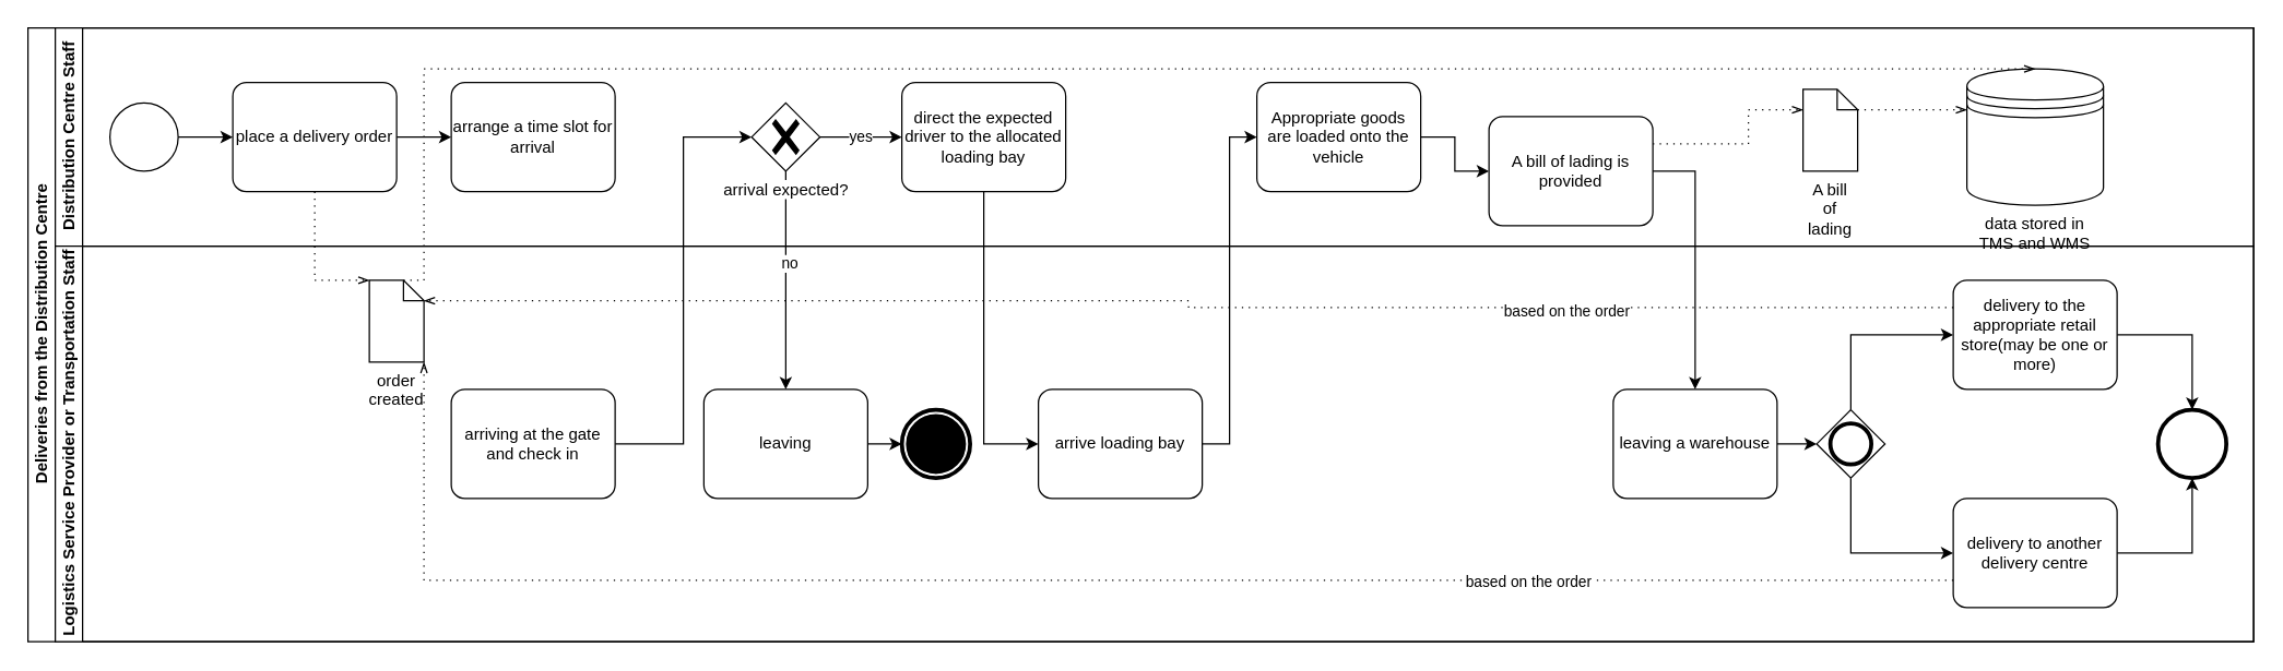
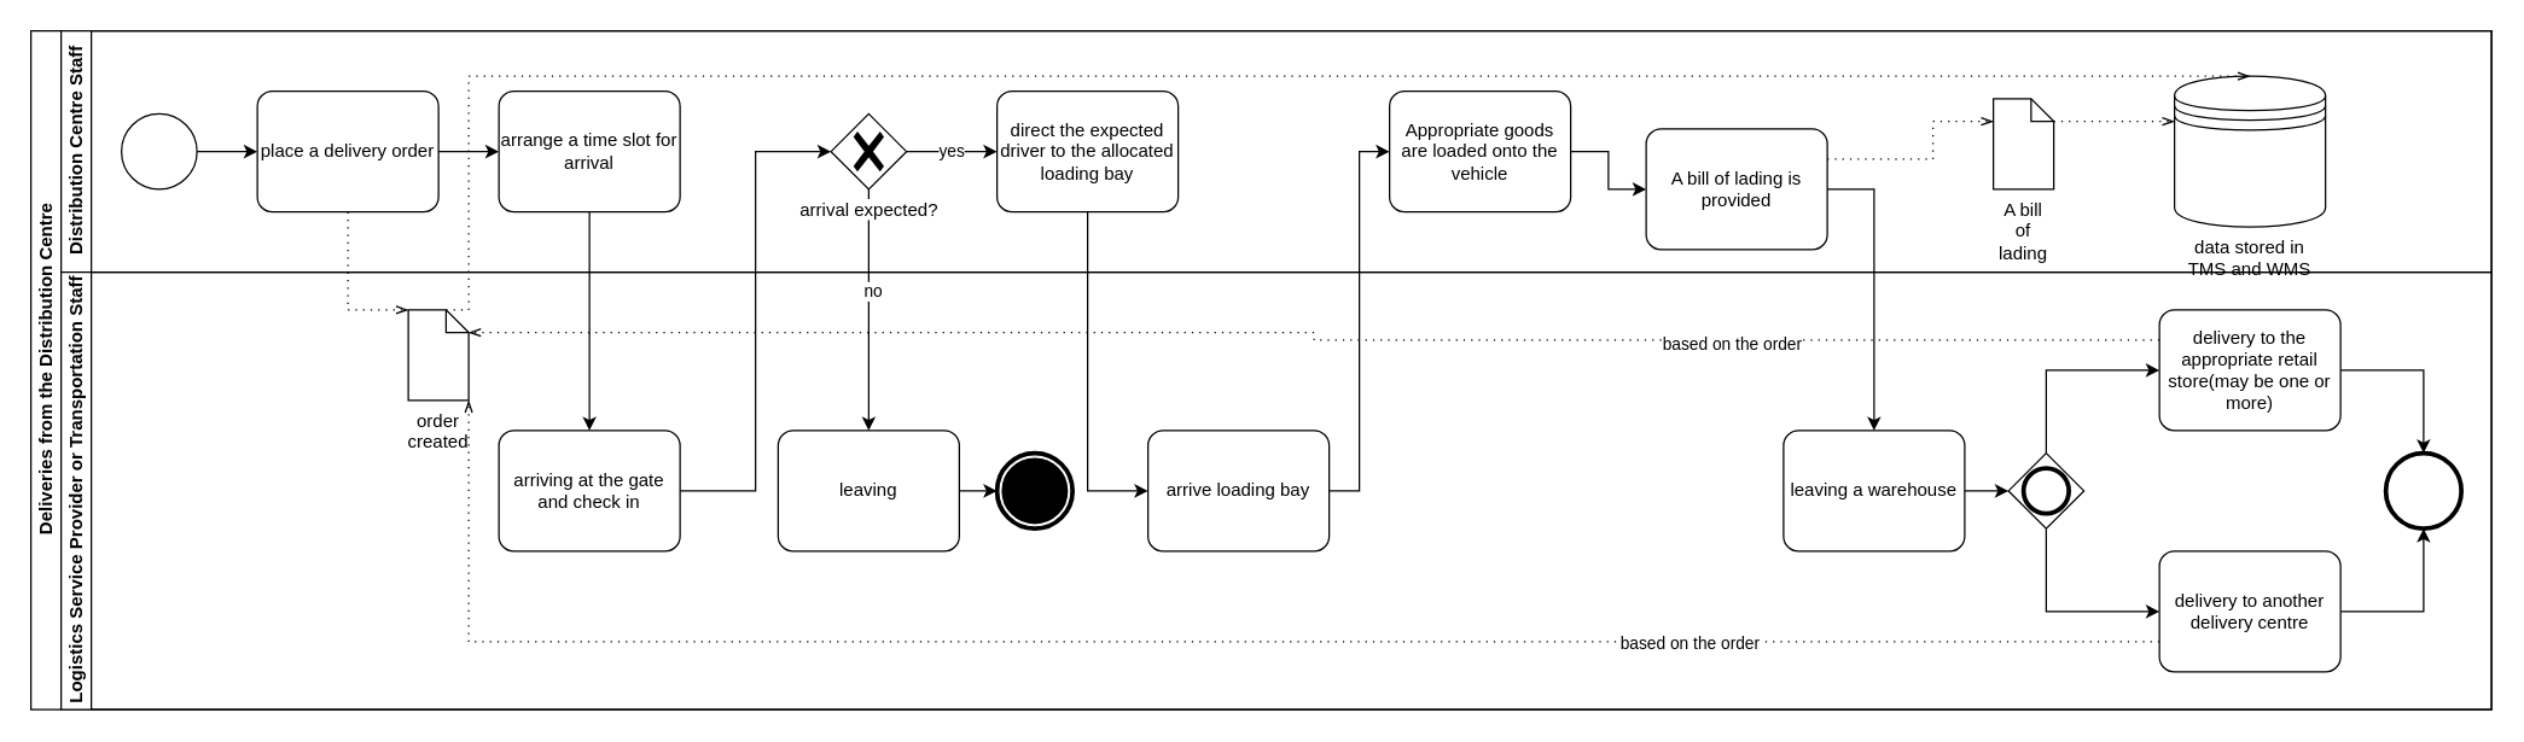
  <mxCell id="0" />
  <mxCell id="1" parent="0" />
  <mxCell id="2" value="Deliveries from the Distribution Centre" style="swimlane;html=1;childLayout=stackLayout;resizeParent=1;resizeParentMax=0;horizontal=0;startSize=20;horizontalStack=0;" parent="1" vertex="1"><mxGeometry x="20" y="20" width="1630" height="450" as="geometry" /></mxCell>
+ <mxCell id="3" style="edgeStyle=orthogonalEdgeStyle;rounded=0;orthogonalLoop=1;jettySize=auto;html=1;" parent="2" source="12" target="29" edge="1"><mxGeometry relative="1" as="geometry"><mxPoint x="430" y="320" as="targetPoint" /></mxGeometry></mxCell>
  <mxCell id="4" style="edgeStyle=orthogonalEdgeStyle;rounded=0;orthogonalLoop=1;jettySize=auto;html=1;" parent="2" source="14" target="31" edge="1"><mxGeometry relative="1" as="geometry" /></mxCell>
  <mxCell id="5" value="no" style="edgeLabel;html=1;align=center;verticalAlign=middle;resizable=0;points=[];" parent="4" vertex="1" connectable="0"><mxGeometry x="-0.158" y="2" relative="1" as="geometry"><mxPoint as="offset" /></mxGeometry></mxCell>
  <mxCell id="6" style="edgeStyle=orthogonalEdgeStyle;rounded=0;orthogonalLoop=1;jettySize=auto;html=1;entryX=0;entryY=0.5;entryDx=0;entryDy=0;entryPerimeter=0;" parent="2" source="29" target="14" edge="1"><mxGeometry relative="1" as="geometry"><mxPoint x="600" y="120" as="targetPoint" /></mxGeometry></mxCell>
  <mxCell id="7" value="Distribution Centre&amp;nbsp;Staff" style="swimlane;html=1;startSize=20;horizontal=0;" parent="2" vertex="1"><mxGeometry x="20" width="1610" height="160" as="geometry" /></mxCell>
  <mxCell id="8" style="edgeStyle=orthogonalEdgeStyle;rounded=0;orthogonalLoop=1;jettySize=auto;html=1;" parent="7" source="9" target="11" edge="1"><mxGeometry relative="1" as="geometry"><mxPoint x="130" y="150" as="targetPoint" /></mxGeometry></mxCell>
  <mxCell id="9" value="" style="points=[[0.145,0.145,0],[0.5,0,0],[0.855,0.145,0],[1,0.5,0],[0.855,0.855,0],[0.5,1,0],[0.145,0.855,0],[0,0.5,0]];shape=mxgraph.bpmn.event;html=1;verticalLabelPosition=bottom;labelBackgroundColor=#ffffff;verticalAlign=top;align=center;perimeter=ellipsePerimeter;outlineConnect=0;aspect=fixed;outline=standard;symbol=general;" parent="7" vertex="1"><mxGeometry x="40" y="55" width="50" height="50" as="geometry" /></mxCell>
  <mxCell id="10" style="edgeStyle=orthogonalEdgeStyle;rounded=0;orthogonalLoop=1;jettySize=auto;html=1;" parent="7" source="11" target="12" edge="1"><mxGeometry relative="1" as="geometry" /></mxCell>
  <mxCell id="11" value="place a delivery order" style="points=[[0.25,0,0],[0.5,0,0],[0.75,0,0],[1,0.25,0],[1,0.5,0],[1,0.75,0],[0.75,1,0],[0.5,1,0],[0.25,1,0],[0,0.75,0],[0,0.5,0],[0,0.25,0]];shape=mxgraph.bpmn.task;whiteSpace=wrap;rectStyle=rounded;size=10;html=1;taskMarker=abstract;" parent="7" vertex="1"><mxGeometry x="130" y="40" width="120" height="80" as="geometry" /></mxCell>
  <mxCell id="12" value="arrange a time slot for arrival" style="points=[[0.25,0,0],[0.5,0,0],[0.75,0,0],[1,0.25,0],[1,0.5,0],[1,0.75,0],[0.75,1,0],[0.5,1,0],[0.25,1,0],[0,0.75,0],[0,0.5,0],[0,0.25,0]];shape=mxgraph.bpmn.task;whiteSpace=wrap;rectStyle=rounded;size=10;html=1;taskMarker=abstract;" parent="7" vertex="1"><mxGeometry x="290" y="40" width="120" height="80" as="geometry" /></mxCell>
  <mxCell id="13" value="yes" style="edgeStyle=orthogonalEdgeStyle;rounded=0;orthogonalLoop=1;jettySize=auto;html=1;" parent="7" source="14" target="15" edge="1"><mxGeometry relative="1" as="geometry"><mxPoint x="670" y="150" as="targetPoint" /></mxGeometry></mxCell>
  <mxCell id="14" value="arrival expected?" style="points=[[0.25,0.25,0],[0.5,0,0],[0.75,0.25,0],[1,0.5,0],[0.75,0.75,0],[0.5,1,0],[0.25,0.75,0],[0,0.5,0]];shape=mxgraph.bpmn.gateway2;html=1;verticalLabelPosition=bottom;labelBackgroundColor=#ffffff;verticalAlign=top;align=center;perimeter=rhombusPerimeter;outlineConnect=0;outline=none;symbol=none;gwType=exclusive;" parent="7" vertex="1"><mxGeometry x="510" y="55" width="50" height="50" as="geometry" /></mxCell>
  <mxCell id="15" value="direct the expected driver to the allocated loading bay" style="points=[[0.25,0,0],[0.5,0,0],[0.75,0,0],[1,0.25,0],[1,0.5,0],[1,0.75,0],[0.75,1,0],[0.5,1,0],[0.25,1,0],[0,0.75,0],[0,0.5,0],[0,0.25,0]];shape=mxgraph.bpmn.task;whiteSpace=wrap;rectStyle=rounded;size=10;html=1;taskMarker=abstract;" parent="7" vertex="1"><mxGeometry x="620" y="40" width="120" height="80" as="geometry" /></mxCell>
  <mxCell id="16" style="edgeStyle=orthogonalEdgeStyle;rounded=0;orthogonalLoop=1;jettySize=auto;html=1;" parent="7" source="17" target="18" edge="1"><mxGeometry relative="1" as="geometry" /></mxCell>
  <mxCell id="17" value="Appropriate goods are loaded onto the vehicle" style="points=[[0.25,0,0],[0.5,0,0],[0.75,0,0],[1,0.25,0],[1,0.5,0],[1,0.75,0],[0.75,1,0],[0.5,1,0],[0.25,1,0],[0,0.75,0],[0,0.5,0],[0,0.25,0]];shape=mxgraph.bpmn.task;whiteSpace=wrap;rectStyle=rounded;size=10;html=1;taskMarker=abstract;" parent="7" vertex="1"><mxGeometry x="880" y="40" width="120" height="80" as="geometry" /></mxCell>
  <mxCell id="18" value="A bill of lading is provided" style="points=[[0.25,0,0],[0.5,0,0],[0.75,0,0],[1,0.25,0],[1,0.5,0],[1,0.75,0],[0.75,1,0],[0.5,1,0],[0.25,1,0],[0,0.75,0],[0,0.5,0],[0,0.25,0]];shape=mxgraph.bpmn.task;whiteSpace=wrap;rectStyle=rounded;size=10;html=1;taskMarker=abstract;" parent="7" vertex="1"><mxGeometry x="1050" y="65" width="120" height="80" as="geometry" /></mxCell>
  <mxCell id="19" value="A bill of lading" style="shape=mxgraph.bpmn.data;labelPosition=center;verticalLabelPosition=bottom;align=center;verticalAlign=top;whiteSpace=wrap;size=15;html=1;" parent="7" vertex="1"><mxGeometry x="1280" y="45" width="40" height="60" as="geometry" /></mxCell>
  <mxCell id="20" value="" style="edgeStyle=elbowEdgeStyle;fontSize=12;html=1;endFill=0;startFill=0;endSize=6;startSize=6;dashed=1;dashPattern=1 4;endArrow=openThin;startArrow=none;rounded=0;exitX=1;exitY=0.25;exitDx=0;exitDy=0;exitPerimeter=0;" parent="7" source="18" target="19" edge="1"><mxGeometry width="160" relative="1" as="geometry"><mxPoint x="1220" y="270" as="sourcePoint" /><mxPoint x="1380" y="270" as="targetPoint" /><Array as="points"><mxPoint x="1240" y="60" /><mxPoint x="1220" y="70" /></Array></mxGeometry></mxCell>
  <mxCell id="21" value="data stored in TMS and WMS" style="shape=datastore;whiteSpace=wrap;html=1;labelPosition=center;verticalLabelPosition=bottom;align=center;verticalAlign=top;" parent="7" vertex="1"><mxGeometry x="1400" y="30" width="100" height="100" as="geometry" /></mxCell>
  <mxCell id="22" value="" style="edgeStyle=elbowEdgeStyle;fontSize=12;html=1;endFill=0;startFill=0;endSize=6;startSize=6;dashed=1;dashPattern=1 4;endArrow=openThin;startArrow=none;rounded=0;entryX=0;entryY=0.3;entryDx=0;entryDy=0;exitX=0;exitY=0;exitDx=40;exitDy=15;exitPerimeter=0;" parent="7" source="19" target="21" edge="1"><mxGeometry width="160" relative="1" as="geometry"><mxPoint x="1310" y="80" as="sourcePoint" /><mxPoint x="1570" y="200" as="targetPoint" /><Array as="points" /></mxGeometry></mxCell>
  <mxCell id="23" style="edgeStyle=orthogonalEdgeStyle;rounded=0;orthogonalLoop=1;jettySize=auto;html=1;exitX=1;exitY=0.5;exitDx=0;exitDy=0;exitPerimeter=0;" parent="2" source="18" target="35" edge="1"><mxGeometry relative="1" as="geometry"><mxPoint x="1290" y="150" as="sourcePoint" /></mxGeometry></mxCell>
  <mxCell id="24" style="edgeStyle=orthogonalEdgeStyle;rounded=0;orthogonalLoop=1;jettySize=auto;html=1;entryX=0;entryY=0.5;entryDx=0;entryDy=0;entryPerimeter=0;" parent="2" source="33" target="17" edge="1"><mxGeometry relative="1" as="geometry" /></mxCell>
  <mxCell id="25" value="" style="edgeStyle=elbowEdgeStyle;fontSize=12;html=1;endFill=0;startFill=0;endSize=6;startSize=6;dashed=1;dashPattern=1 4;endArrow=openThin;startArrow=none;rounded=0;exitX=0.5;exitY=1;exitDx=0;exitDy=0;exitPerimeter=0;entryX=0;entryY=0;entryDx=0;entryDy=0;entryPerimeter=0;" parent="2" source="11" target="44" edge="1"><mxGeometry width="160" relative="1" as="geometry"><mxPoint x="290" y="180" as="sourcePoint" /><mxPoint x="450" y="180" as="targetPoint" /><Array as="points"><mxPoint x="210" y="190" /></Array></mxGeometry></mxCell>
  <mxCell id="26" value="" style="edgeStyle=elbowEdgeStyle;fontSize=12;html=1;endFill=0;startFill=0;endSize=6;startSize=6;dashed=1;dashPattern=1 4;endArrow=openThin;startArrow=none;rounded=0;exitX=0;exitY=0;exitDx=25;exitDy=0;exitPerimeter=0;entryX=0.5;entryY=0;entryDx=0;entryDy=0;" parent="2" source="44" target="21" edge="1"><mxGeometry width="160" relative="1" as="geometry"><mxPoint x="380" y="40" as="sourcePoint" /><mxPoint x="540" y="40" as="targetPoint" /><Array as="points"><mxPoint x="290" y="150" /><mxPoint x="890" y="10" /></Array></mxGeometry></mxCell>
  <mxCell id="27" style="edgeStyle=orthogonalEdgeStyle;rounded=0;orthogonalLoop=1;jettySize=auto;html=1;entryX=0;entryY=0.5;entryDx=0;entryDy=0;entryPerimeter=0;" parent="2" source="15" target="33" edge="1"><mxGeometry relative="1" as="geometry" /></mxCell>
  <mxCell id="28" value="Logistics Service Provider or&amp;nbsp;Transportation Staff" style="swimlane;html=1;startSize=20;horizontal=0;" parent="2" vertex="1"><mxGeometry x="20" y="160" width="1610" height="290" as="geometry" /></mxCell>
  <mxCell id="29" value="arriving at the gate and check in" style="points=[[0.25,0,0],[0.5,0,0],[0.75,0,0],[1,0.25,0],[1,0.5,0],[1,0.75,0],[0.75,1,0],[0.5,1,0],[0.25,1,0],[0,0.75,0],[0,0.5,0],[0,0.25,0]];shape=mxgraph.bpmn.task;whiteSpace=wrap;rectStyle=rounded;size=10;html=1;taskMarker=abstract;" parent="28" vertex="1"><mxGeometry x="290" y="105" width="120" height="80" as="geometry" /></mxCell>
  <mxCell id="30" style="edgeStyle=orthogonalEdgeStyle;rounded=0;orthogonalLoop=1;jettySize=auto;html=1;" parent="28" source="31" target="32" edge="1"><mxGeometry relative="1" as="geometry" /></mxCell>
  <mxCell id="31" value="leaving" style="points=[[0.25,0,0],[0.5,0,0],[0.75,0,0],[1,0.25,0],[1,0.5,0],[1,0.75,0],[0.75,1,0],[0.5,1,0],[0.25,1,0],[0,0.75,0],[0,0.5,0],[0,0.25,0]];shape=mxgraph.bpmn.task;whiteSpace=wrap;rectStyle=rounded;size=10;html=1;taskMarker=abstract;" parent="28" vertex="1"><mxGeometry x="475" y="105" width="120" height="80" as="geometry" /></mxCell>
  <mxCell id="32" value="" style="points=[[0.145,0.145,0],[0.5,0,0],[0.855,0.145,0],[1,0.5,0],[0.855,0.855,0],[0.5,1,0],[0.145,0.855,0],[0,0.5,0]];shape=mxgraph.bpmn.event;html=1;verticalLabelPosition=bottom;labelBackgroundColor=#ffffff;verticalAlign=top;align=center;perimeter=ellipsePerimeter;outlineConnect=0;aspect=fixed;outline=end;symbol=terminate;" parent="28" vertex="1"><mxGeometry x="620" y="120" width="50" height="50" as="geometry" /></mxCell>
  <mxCell id="33" value="arrive loading bay" style="points=[[0.25,0,0],[0.5,0,0],[0.75,0,0],[1,0.25,0],[1,0.5,0],[1,0.75,0],[0.75,1,0],[0.5,1,0],[0.25,1,0],[0,0.75,0],[0,0.5,0],[0,0.25,0]];shape=mxgraph.bpmn.task;whiteSpace=wrap;rectStyle=rounded;size=10;html=1;taskMarker=abstract;" parent="28" vertex="1"><mxGeometry x="720" y="105" width="120" height="80" as="geometry" /></mxCell>
  <mxCell id="34" style="edgeStyle=orthogonalEdgeStyle;rounded=0;orthogonalLoop=1;jettySize=auto;html=1;" parent="28" source="35" target="38" edge="1"><mxGeometry relative="1" as="geometry" /></mxCell>
  <mxCell id="35" value="leaving a warehouse" style="points=[[0.25,0,0],[0.5,0,0],[0.75,0,0],[1,0.25,0],[1,0.5,0],[1,0.75,0],[0.75,1,0],[0.5,1,0],[0.25,1,0],[0,0.75,0],[0,0.5,0],[0,0.25,0]];shape=mxgraph.bpmn.task;whiteSpace=wrap;rectStyle=rounded;size=10;html=1;taskMarker=abstract;" parent="28" vertex="1"><mxGeometry x="1141" y="105" width="120" height="80" as="geometry" /></mxCell>
  <mxCell id="36" style="edgeStyle=orthogonalEdgeStyle;rounded=0;orthogonalLoop=1;jettySize=auto;html=1;entryX=0;entryY=0.5;entryDx=0;entryDy=0;entryPerimeter=0;exitX=0.5;exitY=0;exitDx=0;exitDy=0;exitPerimeter=0;" parent="28" source="38" target="40" edge="1"><mxGeometry relative="1" as="geometry" /></mxCell>
  <mxCell id="37" style="edgeStyle=orthogonalEdgeStyle;rounded=0;orthogonalLoop=1;jettySize=auto;html=1;entryX=0;entryY=0.5;entryDx=0;entryDy=0;entryPerimeter=0;exitX=0.5;exitY=1;exitDx=0;exitDy=0;exitPerimeter=0;" parent="28" source="38" target="42" edge="1"><mxGeometry relative="1" as="geometry" /></mxCell>
  <mxCell id="38" value="" style="points=[[0.25,0.25,0],[0.5,0,0],[0.75,0.25,0],[1,0.5,0],[0.75,0.75,0],[0.5,1,0],[0.25,0.75,0],[0,0.5,0]];shape=mxgraph.bpmn.gateway2;html=1;verticalLabelPosition=bottom;labelBackgroundColor=#ffffff;verticalAlign=top;align=center;perimeter=rhombusPerimeter;outlineConnect=0;outline=end;symbol=general;" parent="28" vertex="1"><mxGeometry x="1290" y="120" width="50" height="50" as="geometry" /></mxCell>
  <mxCell id="39" style="edgeStyle=orthogonalEdgeStyle;rounded=0;orthogonalLoop=1;jettySize=auto;html=1;entryX=0.5;entryY=0;entryDx=0;entryDy=0;entryPerimeter=0;" parent="28" source="40" target="43" edge="1"><mxGeometry relative="1" as="geometry" /></mxCell>
  <mxCell id="40" value="delivery to the appropriate retail store(may be one or more)" style="points=[[0.25,0,0],[0.5,0,0],[0.75,0,0],[1,0.25,0],[1,0.5,0],[1,0.75,0],[0.75,1,0],[0.5,1,0],[0.25,1,0],[0,0.75,0],[0,0.5,0],[0,0.25,0]];shape=mxgraph.bpmn.task;whiteSpace=wrap;rectStyle=rounded;size=10;html=1;taskMarker=abstract;" parent="28" vertex="1"><mxGeometry x="1390" y="25" width="120" height="80" as="geometry" /></mxCell>
  <mxCell id="41" style="edgeStyle=orthogonalEdgeStyle;rounded=0;orthogonalLoop=1;jettySize=auto;html=1;entryX=0.5;entryY=1;entryDx=0;entryDy=0;entryPerimeter=0;" parent="28" source="42" target="43" edge="1"><mxGeometry relative="1" as="geometry" /></mxCell>
  <mxCell id="42" value="delivery to another delivery centre" style="points=[[0.25,0,0],[0.5,0,0],[0.75,0,0],[1,0.25,0],[1,0.5,0],[1,0.75,0],[0.75,1,0],[0.5,1,0],[0.25,1,0],[0,0.75,0],[0,0.5,0],[0,0.25,0]];shape=mxgraph.bpmn.task;whiteSpace=wrap;rectStyle=rounded;size=10;html=1;taskMarker=abstract;" parent="28" vertex="1"><mxGeometry x="1390" y="185" width="120" height="80" as="geometry" /></mxCell>
  <mxCell id="43" value="" style="points=[[0.145,0.145,0],[0.5,0,0],[0.855,0.145,0],[1,0.5,0],[0.855,0.855,0],[0.5,1,0],[0.145,0.855,0],[0,0.5,0]];shape=mxgraph.bpmn.event;html=1;verticalLabelPosition=bottom;labelBackgroundColor=#ffffff;verticalAlign=top;align=center;perimeter=ellipsePerimeter;outlineConnect=0;aspect=fixed;outline=end;symbol=terminate2;" parent="28" vertex="1"><mxGeometry x="1540" y="120" width="50" height="50" as="geometry" /></mxCell>
  <mxCell id="44" value="order created" style="shape=mxgraph.bpmn.data;labelPosition=center;verticalLabelPosition=bottom;align=center;verticalAlign=top;whiteSpace=wrap;size=15;html=1;" parent="28" vertex="1"><mxGeometry x="230" y="25" width="40" height="60" as="geometry" /></mxCell>
  <mxCell id="45" value="" style="edgeStyle=elbowEdgeStyle;fontSize=12;html=1;endFill=0;startFill=0;endSize=6;startSize=6;dashed=1;dashPattern=1 4;endArrow=openThin;startArrow=none;rounded=0;entryX=0;entryY=0;entryDx=40;entryDy=15;entryPerimeter=0;exitX=0;exitY=0.25;exitDx=0;exitDy=0;exitPerimeter=0;" parent="28" source="40" target="44" edge="1"><mxGeometry width="160" relative="1" as="geometry"><mxPoint x="1380" y="30" as="sourcePoint" /><mxPoint x="1090" y="210" as="targetPoint" /></mxGeometry></mxCell>
  <mxCell id="46" value="based on the order" style="edgeLabel;html=1;align=center;verticalAlign=middle;resizable=0;points=[];" parent="45" vertex="1" connectable="0"><mxGeometry x="-0.495" y="2" relative="1" as="geometry"><mxPoint as="offset" /></mxGeometry></mxCell>
  <mxCell id="47" value="" style="edgeStyle=elbowEdgeStyle;fontSize=12;html=1;endFill=0;startFill=0;endSize=6;startSize=6;dashed=1;dashPattern=1 4;endArrow=openThin;startArrow=none;rounded=0;exitX=0;exitY=0.75;exitDx=0;exitDy=0;exitPerimeter=0;entryX=1;entryY=1;entryDx=0;entryDy=0;entryPerimeter=0;" parent="28" source="42" target="44" edge="1"><mxGeometry width="160" relative="1" as="geometry"><mxPoint x="950" y="200" as="sourcePoint" /><mxPoint x="1110" y="200" as="targetPoint" /><Array as="points"><mxPoint x="270" y="190" /></Array></mxGeometry></mxCell>
  <mxCell id="48" value="based on the order" style="edgeLabel;html=1;align=center;verticalAlign=middle;resizable=0;points=[];" parent="47" vertex="1" connectable="0"><mxGeometry x="-0.512" relative="1" as="geometry"><mxPoint as="offset" /></mxGeometry></mxCell>
